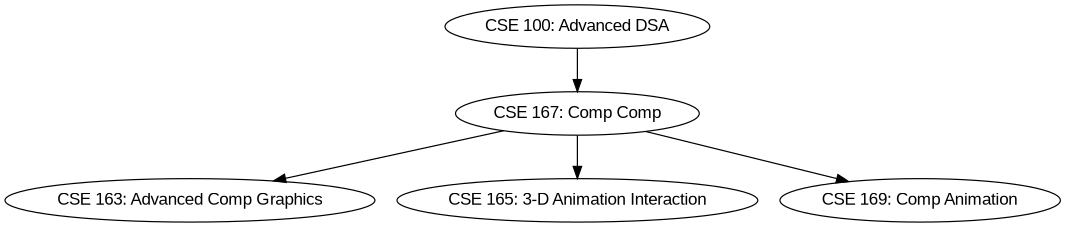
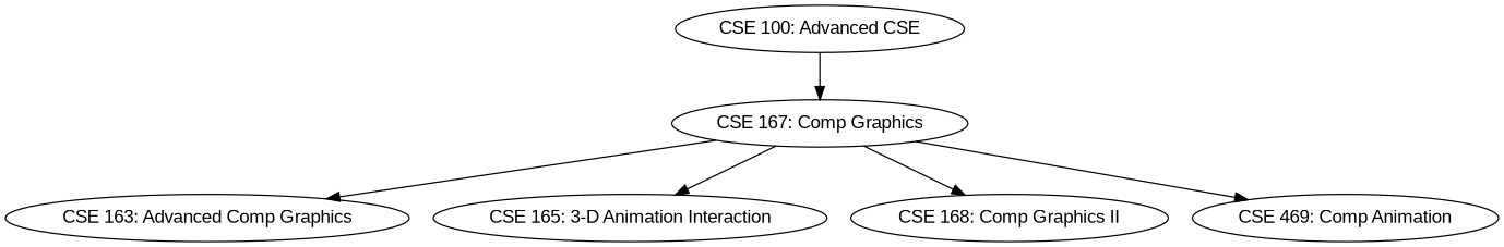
  digraph {
    fontname="Liberation Sans"
    node [fontname="Liberation Sans"]
    edge [fontname="Liberation Sans"]
-   "CSE 100: Advanced DSA"
-   "CSE 167: Comp Graphics" [label="CSE 167: Comp Comp"]
+   "CSE 100: Advanced DSA" [label="CSE 100: Advanced CSE"]
+   "CSE 167: Comp Graphics"
    "CSE 163: Advanced Comp Graphics"
    n4 [label="CSE 165: 3-D Animation Interaction"]
-   "CSE 169: Comp Animation"
+   "CSE 168: Comp Graphics II"
+   "CSE 169: Comp Animation" [label="CSE 469: Comp Animation"]
    "CSE 100: Advanced DSA" -> "CSE 167: Comp Graphics"
    "CSE 167: Comp Graphics" -> "CSE 163: Advanced Comp Graphics"
    "CSE 167: Comp Graphics" -> n4
+   "CSE 167: Comp Graphics" -> "CSE 168: Comp Graphics II"
    "CSE 167: Comp Graphics" -> "CSE 169: Comp Animation"
  }
